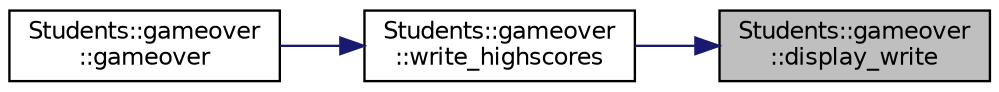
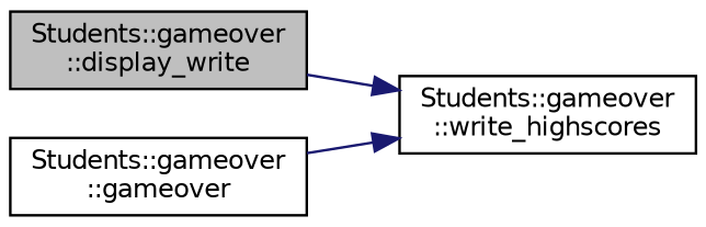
  digraph {
    rankdir=RL
    node [color=black fillcolor=white fontname=Helvetica fontsize=10 shape=record style=filled]
    edge [color=midnightblue dir=back fontname=Helvetica fontsize=10 labelfontname=Helvetica labelfontsize=10 style=solid]
    n1 [fillcolor=grey75 fontcolor=black height=0.2 label="Students::gameover\l::display_write" width=0.4]
    n2 [height=0.2 label="Students::gameover\l::write_highscores" width=0.4]
    n3 [height=0.2 label="Students::gameover\l::gameover" width=0.4]
-   n1 -> n2
+   n2 -> n1
    n2 -> n3
  }
